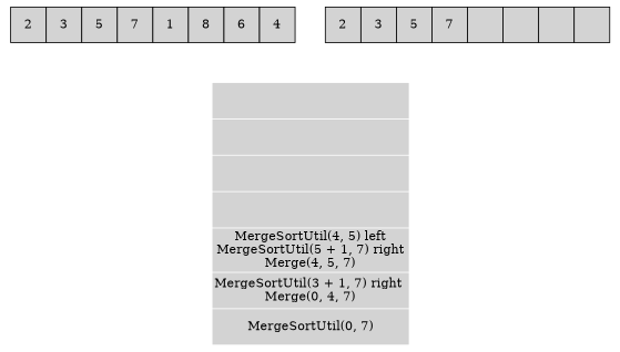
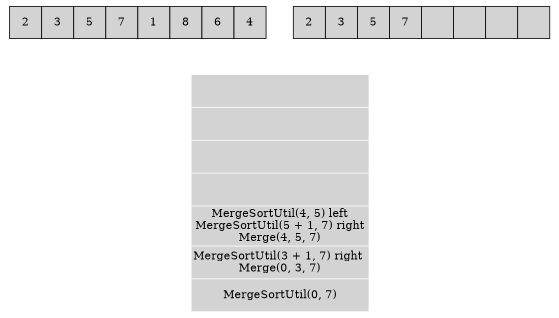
  digraph {
    node [shape=none]
    edge [style=invis]
    n1 [label=<<table border="0" cellspacing="0">             <tr>             <td port="arr0" width="40" height="40" bgcolor="lightgray" border="1">2</td>             <td port="arr1" width="40" height="40" bgcolor="lightgray" border="1">3</td>             <td port="arr2" width="40" height="40" bgcolor="lightgray" border="1">5</td>             <td port="arr3" width="40" height="40" bgcolor="lightgray" border="1">7</td>             <td port="arr4" width="40" height="40" bgcolor="lightgray" border="1">1</td>             <td port="arr5" width="40" height="40" bgcolor="lightgray" border="1">8</td>             <td port="arr6" width="40" height="40" bgcolor="lightgray" border="1">6</td>             <td port="arr7" width="40" height="40" bgcolor="lightgray" border="1">4</td>             </tr>             </table>>]
-   n2 [label=<<table border="0" cellspacing="1">             <tr><td port="code1" height="40" bgcolor="lightgray"></td></tr>             <tr><td port="code2" height="40" bgcolor="lightgray"></td></tr>             <tr><td port="code3" height="40" bgcolor="lightgray"></td></tr>             <tr><td port="code4" height="40" bgcolor="lightgray"></td></tr>             <tr><td port="code5" height="40" bgcolor="lightgray">MergeSortUtil(4, 5) left<br/>MergeSortUtil(5 + 1, 7) right<br/>Merge(4, 5, 7)</td></tr>             <tr><td port="code6" height="40" bgcolor="lightgray">MergeSortUtil(3 + 1, 7) right <br/>Merge(0, 4, 7)<br/></td></tr>             <tr><td port="code7" height="40" bgcolor="lightgray">MergeSortUtil(0, 7)</td></tr>             </table>>]
+   n2 [label=<<table border="0" cellspacing="1">             <tr><td port="code1" height="40" bgcolor="lightgray"></td></tr>             <tr><td port="code2" height="40" bgcolor="lightgray"></td></tr>             <tr><td port="code3" height="40" bgcolor="lightgray"></td></tr>             <tr><td port="code4" height="40" bgcolor="lightgray"></td></tr>             <tr><td port="code5" height="40" bgcolor="lightgray">MergeSortUtil(4, 5) left<br/>MergeSortUtil(5 + 1, 7) right<br/>Merge(4, 5, 7)</td></tr>             <tr><td port="code6" height="40" bgcolor="lightgray">MergeSortUtil(3 + 1, 7) right <br/>Merge(0, 3, 7)<br/></td></tr>             <tr><td port="code7" height="40" bgcolor="lightgray">MergeSortUtil(0, 7)</td></tr>             </table>>]
    n3 [label=<<table border="0" cellspacing="0">             <tr>             <td port="tempArr0" width="40" height="40" bgcolor="lightgray" border="1">2</td>             <td port="tempArr1" width="40" height="40" bgcolor="lightgray" border="1">3</td>             <td port="tempArr2" width="40" height="40" bgcolor="lightgray" border="1">5</td>             <td port="tempArr3" width="40" height="40" bgcolor="lightgray" border="1">7</td>             <td port="tempArr4" width="40" height="40" bgcolor="lightgray" border="1"></td>             <td port="tempArr5" width="40" height="40" bgcolor="lightgray" border="1"></td>             <td port="tempArr6" width="40" height="40" bgcolor="lightgray" border="1"></td>             <td port="tempArr7" width="40" height="40" bgcolor="lightgray" border="1"></td>             </tr>             </table>>]
    subgraph sub_1 {
      peripheries=0
      n1
      n2
    }
    subgraph sub_2 {
      peripheries=0
      n2
      n3
    }
    n1 -> n2
    n3 -> n2
  }
